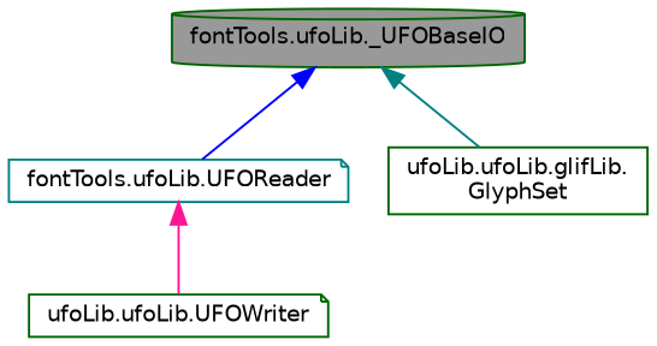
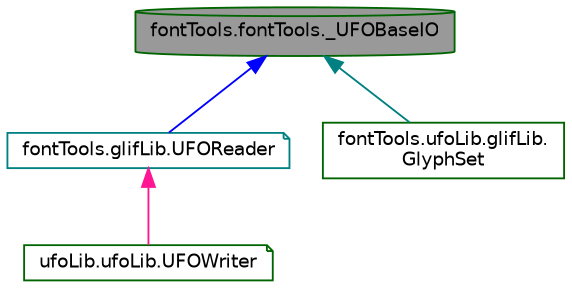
  digraph {
    node [color=darkgreen fillcolor=white fontname=Helvetica fontsize=10 shape=note style=filled]
    edge [dir=back fontname=Helvetica fontsize=10 labelfontname=Helvetica labelfontsize=10 style=solid]
-   n1 [fillcolor=grey60 fontcolor=black height=0.2 label="fontTools.ufoLib._UFOBaseIO" shape=cylinder width=0.4]
-   n2 [color=teal height=0.2 label="fontTools.ufoLib.UFOReader" width=0.4]
-   n3 [height=0.2 label="ufoLib.ufoLib.glifLib.\lGlyphSet" shape=box width=0.4]
+   n1 [fillcolor=grey60 fontcolor=black height=0.2 label="fontTools.fontTools._UFOBaseIO" shape=cylinder width=0.4]
+   n2 [color=teal height=0.2 label="fontTools.glifLib.UFOReader" width=0.4]
+   n3 [height=0.2 label="fontTools.ufoLib.glifLib.\lGlyphSet" shape=box width=0.4]
    n4 [height=0.2 label="ufoLib.ufoLib.UFOWriter" width=0.4]
    n1 -> n2 [color=blue]
    n1 -> n3 [color=teal]
    n2 -> n4 [color=deeppink]
  }
